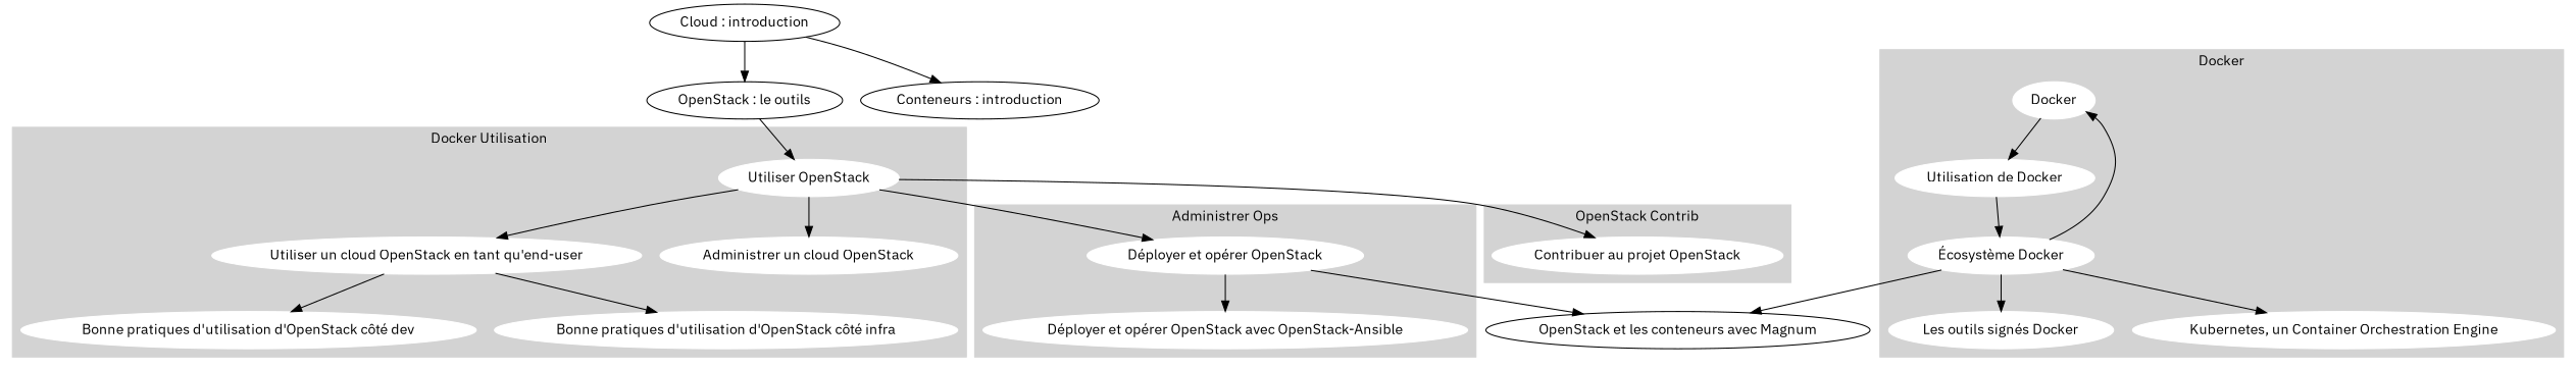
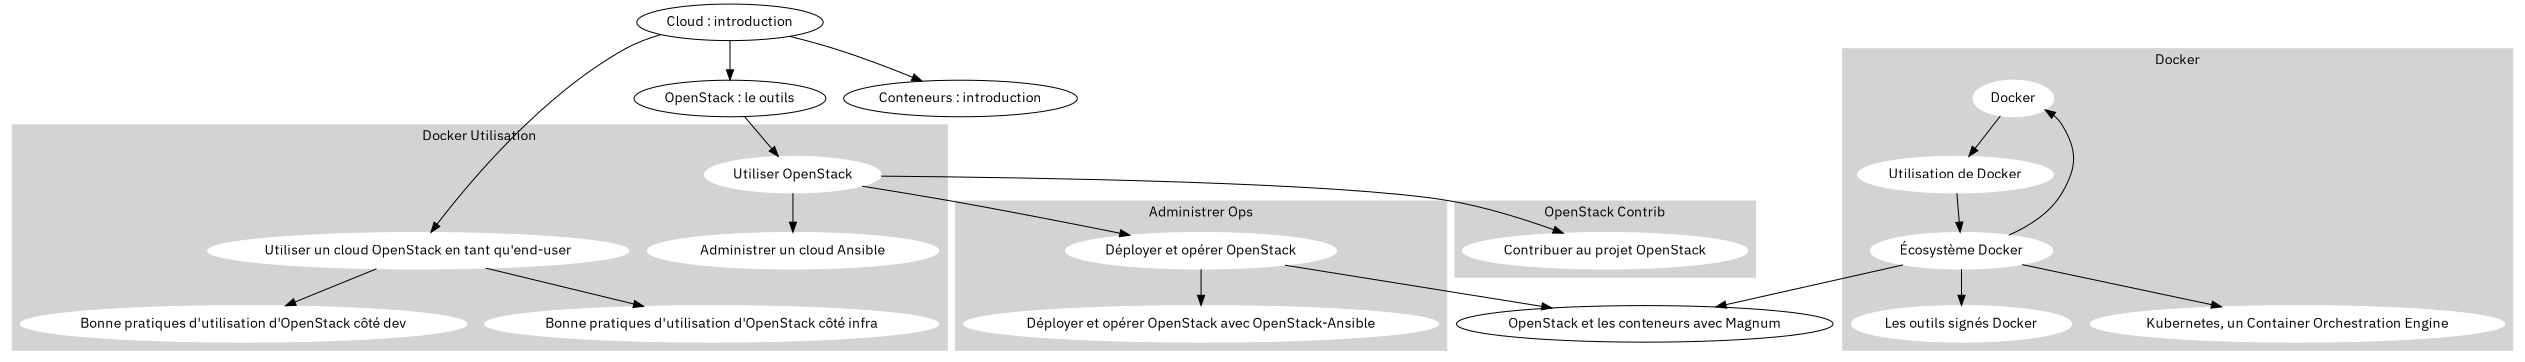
  digraph {
    fontname="IBM Plex Sans"
    node [color=white fontname="IBM Plex Sans" style=filled]
    edge [fontname="IBM Plex Sans"]
    n1 [label="Utiliser OpenStack"]
-   n2 [label="Administrer un cloud OpenStack"]
+   n2 [label="Administrer un cloud Ansible"]
    n3 [label="Utiliser un cloud OpenStack en tant qu'end-user"]
    n4 [label="Bonne pratiques d'utilisation d'OpenStack côté dev"]
    n5 [label="Bonne pratiques d'utilisation d'OpenStack côté infra"]
    n6 [label="Déployer et opérer OpenStack"]
    n7 [label="Déployer et opérer OpenStack avec OpenStack-Ansible"]
    n8 [label="Contribuer au projet OpenStack"]
    n9 [label=Docker]
    n10 [label="Utilisation de Docker"]
    n11 [label="Écosystème Docker"]
    n12 [label="Les outils signés Docker"]
    n13 [label="Kubernetes, un Container Orchestration Engine"]
    n14 [label="OpenStack et les conteneurs avec Magnum" color="" style=""]
    n15 [label="Cloud : introduction" color="" style=""]
    n16 [label="OpenStack : le outils" color="" style=""]
    n17 [label="Conteneurs : introduction" color="" style=""]
    subgraph cluster_1 {
      color=lightgrey
      label="Docker Utilisation"
      style=filled
      n1
      n2
      n3
      n4
      n5
    }
    subgraph cluster_2 {
      color=lightgrey
      label="Administrer Ops"
      style=filled
      n6
      n7
    }
    subgraph cluster_3 {
      color=lightgrey
      label="OpenStack Contrib"
      style=filled
      n8
    }
    subgraph cluster_4 {
      color=lightgrey
      label=Docker
      style=filled
      n9
      n10
      n11
      n12
      n13
    }
    n1 -> n2
-   n1 -> n3
+   n15 -> n3
    n1 -> n6
    n1 -> n8
    n3 -> n4
    n3 -> n5
    n6 -> n7
    n6 -> n14
    n9 -> n10
    n10 -> n11
    n11 -> n9
    n11 -> n12
    n11 -> n13
    n11 -> n14
    n15 -> n16
    n15 -> n17
    n16 -> n1
  }
